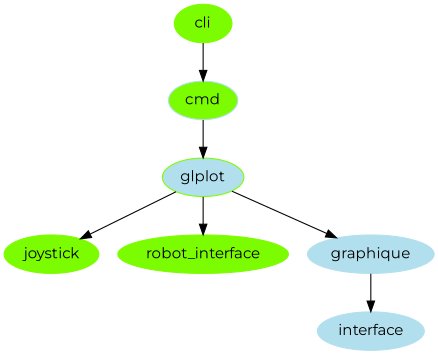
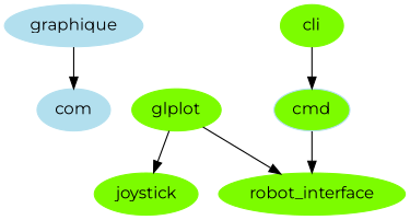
  digraph {
    fontname=Montserrat
    node [color=lawngreen fontname=Montserrat style=filled]
    edge [fontname=Montserrat]
-   com [color=lightblue2 label=interface]
-   glplot [fillcolor=lightblue2]
+   com [color=lightblue2]
+   glplot
    joystick
    robot_interface
    graphique [color=lightblue2]
    cmd [color=lightblue2 fillcolor=lawngreen]
    cli
    glplot -> joystick
    glplot -> robot_interface
-   glplot -> graphique
    graphique -> com
-   cmd -> glplot
+   cmd -> robot_interface
    cli -> cmd
  }
